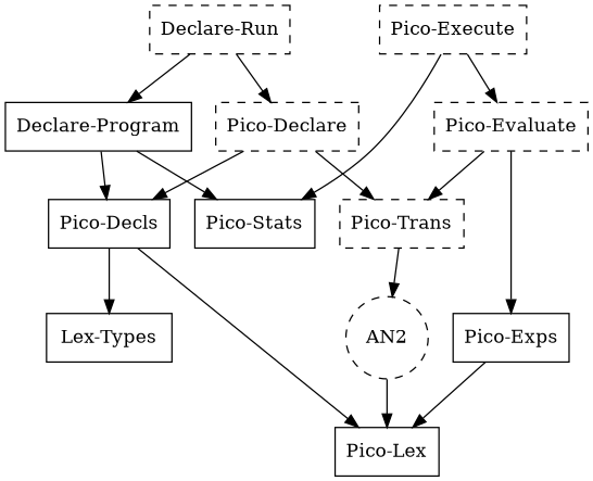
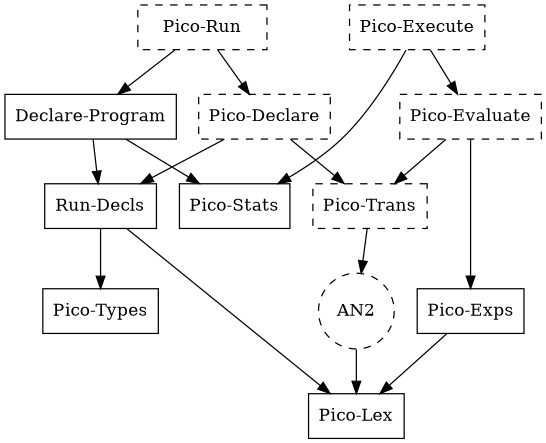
  digraph {
    node [shape=box]
-   "Pico-Run" [style=dashed label="Declare-Run"]
+   "Pico-Run" [style=dashed]
    "Pico-Declare" [style=dashed]
    n3 [label="Declare-Program"]
    "Pico-Execute" [style=dashed]
    "Pico-Evaluate" [style=dashed]
    "Pico-Stats"
    "Pico-Trans" [style=dashed]
-   "Pico-Decls"
+   "Pico-Decls" [label="Run-Decls"]
    "Pico-Exps"
    AN2 [shape=circle style=dashed]
    "Pico-Lex"
-   "Pico-Types" [label="Lex-Types"]
+   "Pico-Types"
    "Pico-Run" -> "Pico-Declare"
    "Pico-Run" -> n3
    "Pico-Declare" -> "Pico-Trans"
    "Pico-Declare" -> "Pico-Decls"
    n3 -> "Pico-Stats"
    n3 -> "Pico-Decls"
    "Pico-Execute" -> "Pico-Evaluate"
    "Pico-Execute" -> "Pico-Stats"
    "Pico-Evaluate" -> "Pico-Trans"
    "Pico-Evaluate" -> "Pico-Exps"
    "Pico-Trans" -> AN2
    "Pico-Decls" -> "Pico-Lex"
    "Pico-Decls" -> "Pico-Types"
    "Pico-Exps" -> "Pico-Lex"
    AN2 -> "Pico-Lex"
  }
